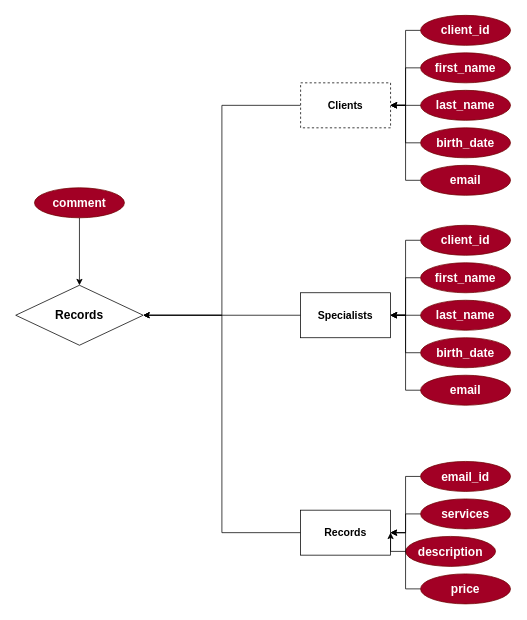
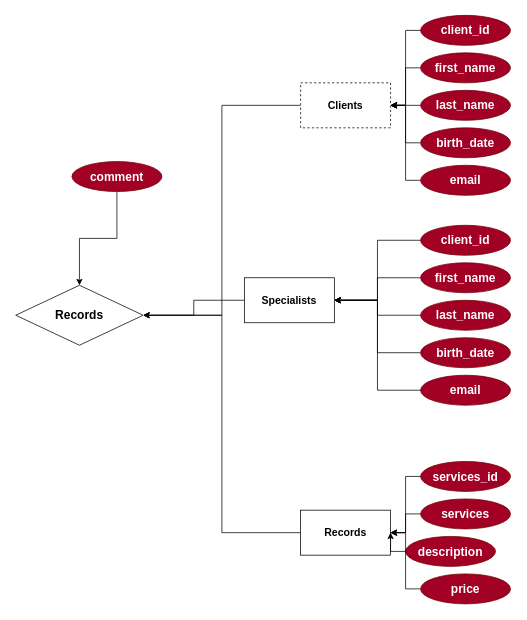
  <mxCell id="0" />
  <mxCell id="1" parent="0" />
  <mxCell id="2" style="edgeStyle=orthogonalEdgeStyle;rounded=0;orthogonalLoop=1;jettySize=auto;html=1;entryX=1;entryY=0.5;entryDx=0;entryDy=0;" edge="1" parent="1" source="3" target="36"><mxGeometry relative="1" as="geometry" /></mxCell>
- <mxCell id="3" value="&lt;span style=&quot;text-wrap-mode: nowrap;&quot;&gt;&lt;b&gt;Specialists&lt;/b&gt;&lt;/span&gt;" style="rounded=0;whiteSpace=wrap;html=1;fillColor=light-dark(#FFFFFF,#A9C4EB);fontColor=light-dark(#000000,#000000);fontSize=14;" vertex="1" parent="1"><mxGeometry x="400" y="390" width="120" height="60" as="geometry" /></mxCell>
+ <mxCell id="3" value="&lt;span style=&quot;text-wrap-mode: nowrap;&quot;&gt;&lt;b&gt;Specialists&lt;/b&gt;&lt;/span&gt;" style="rounded=0;whiteSpace=wrap;html=1;fillColor=light-dark(#FFFFFF,#A9C4EB);fontColor=light-dark(#000000,#000000);fontSize=14;" vertex="1" parent="1"><mxGeometry x="325" y="370" width="120" height="60" as="geometry" /></mxCell>
  <mxCell id="4" style="edgeStyle=orthogonalEdgeStyle;rounded=0;orthogonalLoop=1;jettySize=auto;html=1;entryX=1;entryY=0.5;entryDx=0;entryDy=0;" edge="1" parent="1" source="5" target="3"><mxGeometry relative="1" as="geometry" /></mxCell>
  <mxCell id="5" value="first_name" style="ellipse;whiteSpace=wrap;html=1;fillColor=light-dark(#A20025,#990000);fontColor=#ffffff;strokeColor=#6F0000;fontSize=16;fontStyle=1" vertex="1" parent="1"><mxGeometry x="560" y="350" width="120" height="40" as="geometry" /></mxCell>
  <mxCell id="6" style="edgeStyle=orthogonalEdgeStyle;rounded=0;orthogonalLoop=1;jettySize=auto;html=1;entryX=1;entryY=0.5;entryDx=0;entryDy=0;" edge="1" parent="1" source="7" target="3"><mxGeometry relative="1" as="geometry" /></mxCell>
  <mxCell id="7" value="&lt;div style=&quot;text-align: left;&quot;&gt;&lt;span style=&quot;background-color: transparent;&quot;&gt;last_name&lt;/span&gt;&lt;/div&gt;" style="ellipse;whiteSpace=wrap;html=1;fillColor=light-dark(#A20025,#990000);fontColor=#ffffff;strokeColor=#6F0000;fontSize=16;fontStyle=1" vertex="1" parent="1"><mxGeometry x="560" y="400" width="120" height="40" as="geometry" /></mxCell>
  <mxCell id="8" style="edgeStyle=orthogonalEdgeStyle;rounded=0;orthogonalLoop=1;jettySize=auto;html=1;exitX=0;exitY=0.5;exitDx=0;exitDy=0;entryX=1;entryY=0.5;entryDx=0;entryDy=0;" edge="1" parent="1" source="9" target="3"><mxGeometry relative="1" as="geometry" /></mxCell>
  <mxCell id="9" value="&lt;div style=&quot;text-align: left;&quot;&gt;&lt;span style=&quot;background-color: transparent;&quot;&gt;birth_date&lt;/span&gt;&lt;/div&gt;" style="ellipse;whiteSpace=wrap;html=1;fillColor=light-dark(#A20025,#990000);fontColor=#ffffff;strokeColor=#6F0000;fontSize=16;fontStyle=1" vertex="1" parent="1"><mxGeometry x="560" y="450" width="120" height="40" as="geometry" /></mxCell>
  <mxCell id="10" style="edgeStyle=orthogonalEdgeStyle;rounded=0;orthogonalLoop=1;jettySize=auto;html=1;entryX=1;entryY=0.5;entryDx=0;entryDy=0;" edge="1" parent="1" source="11" target="3"><mxGeometry relative="1" as="geometry" /></mxCell>
  <mxCell id="11" value="&lt;div style=&quot;text-align: left;&quot;&gt;&lt;span style=&quot;background-color: transparent;&quot;&gt;email&lt;/span&gt;&lt;/div&gt;" style="ellipse;whiteSpace=wrap;html=1;fillColor=light-dark(#A20025,#990000);fontColor=#ffffff;strokeColor=#6F0000;fontSize=16;fontStyle=1" vertex="1" parent="1"><mxGeometry x="560" y="500" width="120" height="40" as="geometry" /></mxCell>
  <mxCell id="12" style="edgeStyle=orthogonalEdgeStyle;rounded=0;orthogonalLoop=1;jettySize=auto;html=1;entryX=1;entryY=0.5;entryDx=0;entryDy=0;" edge="1" parent="1" source="13" target="3"><mxGeometry relative="1" as="geometry" /></mxCell>
  <mxCell id="13" value="&lt;span style=&quot;text-align: left;&quot;&gt;client_id&lt;/span&gt;" style="ellipse;whiteSpace=wrap;html=1;fillColor=light-dark(#A20025,#990000);fontColor=#ffffff;strokeColor=#6F0000;fontSize=16;fontStyle=1" vertex="1" parent="1"><mxGeometry x="560" y="300" width="120" height="40" as="geometry" /></mxCell>
  <mxCell id="14" style="edgeStyle=orthogonalEdgeStyle;rounded=0;orthogonalLoop=1;jettySize=auto;html=1;entryX=1;entryY=0.5;entryDx=0;entryDy=0;" edge="1" parent="1" source="15" target="36"><mxGeometry relative="1" as="geometry" /></mxCell>
  <mxCell id="15" value="&lt;span style=&quot;font-weight: 700; text-wrap-mode: nowrap;&quot;&gt;Clients&lt;/span&gt;" style="rounded=0;whiteSpace=wrap;html=1;fillColor=light-dark(#FFFFFF,#A9C4EB);fontColor=light-dark(#000000,#000000);fontSize=14;dashed=1;" vertex="1" parent="1"><mxGeometry x="400" y="110" width="120" height="60" as="geometry" /></mxCell>
  <mxCell id="16" style="edgeStyle=orthogonalEdgeStyle;rounded=0;orthogonalLoop=1;jettySize=auto;html=1;entryX=1;entryY=0.5;entryDx=0;entryDy=0;" edge="1" parent="1" source="17" target="15"><mxGeometry relative="1" as="geometry" /></mxCell>
  <mxCell id="17" value="first_name" style="ellipse;whiteSpace=wrap;html=1;fillColor=light-dark(#A20025,#990000);fontColor=#ffffff;strokeColor=#6F0000;fontSize=16;fontStyle=1" vertex="1" parent="1"><mxGeometry x="560" y="70" width="120" height="40" as="geometry" /></mxCell>
  <mxCell id="18" style="edgeStyle=orthogonalEdgeStyle;rounded=0;orthogonalLoop=1;jettySize=auto;html=1;entryX=1;entryY=0.5;entryDx=0;entryDy=0;" edge="1" parent="1" source="19" target="15"><mxGeometry relative="1" as="geometry" /></mxCell>
  <mxCell id="19" value="&lt;div style=&quot;text-align: left;&quot;&gt;&lt;span style=&quot;background-color: transparent;&quot;&gt;last_name&lt;/span&gt;&lt;/div&gt;" style="ellipse;whiteSpace=wrap;html=1;fillColor=light-dark(#A20025,#990000);fontColor=#ffffff;strokeColor=#6F0000;fontSize=16;fontStyle=1" vertex="1" parent="1"><mxGeometry x="560" y="120" width="120" height="40" as="geometry" /></mxCell>
  <mxCell id="20" style="edgeStyle=orthogonalEdgeStyle;rounded=0;orthogonalLoop=1;jettySize=auto;html=1;entryX=1;entryY=0.5;entryDx=0;entryDy=0;" edge="1" parent="1" source="21" target="15"><mxGeometry relative="1" as="geometry" /></mxCell>
  <mxCell id="21" value="&lt;div style=&quot;text-align: left;&quot;&gt;&lt;span style=&quot;background-color: transparent;&quot;&gt;birth_date&lt;/span&gt;&lt;/div&gt;" style="ellipse;whiteSpace=wrap;html=1;fillColor=light-dark(#A20025,#990000);fontColor=#ffffff;strokeColor=#6F0000;fontSize=16;fontStyle=1" vertex="1" parent="1"><mxGeometry x="560" y="170" width="120" height="40" as="geometry" /></mxCell>
  <mxCell id="22" style="edgeStyle=orthogonalEdgeStyle;rounded=0;orthogonalLoop=1;jettySize=auto;html=1;entryX=1;entryY=0.5;entryDx=0;entryDy=0;" edge="1" parent="1" source="23" target="15"><mxGeometry relative="1" as="geometry" /></mxCell>
  <mxCell id="23" value="&lt;div style=&quot;text-align: left;&quot;&gt;&lt;span style=&quot;background-color: transparent;&quot;&gt;email&lt;/span&gt;&lt;/div&gt;" style="ellipse;whiteSpace=wrap;html=1;fillColor=light-dark(#A20025,#990000);fontColor=#ffffff;strokeColor=#6F0000;fontSize=16;fontStyle=1" vertex="1" parent="1"><mxGeometry x="560" y="220" width="120" height="40" as="geometry" /></mxCell>
  <mxCell id="24" style="edgeStyle=orthogonalEdgeStyle;rounded=0;orthogonalLoop=1;jettySize=auto;html=1;entryX=1;entryY=0.5;entryDx=0;entryDy=0;" edge="1" parent="1" source="25" target="15"><mxGeometry relative="1" as="geometry" /></mxCell>
  <mxCell id="25" value="&lt;span style=&quot;text-align: left;&quot;&gt;client_id&lt;/span&gt;" style="ellipse;whiteSpace=wrap;html=1;fillColor=light-dark(#A20025,#990000);fontColor=#ffffff;strokeColor=#6F0000;fontSize=16;fontStyle=1" vertex="1" parent="1"><mxGeometry x="560" y="20" width="120" height="40" as="geometry" /></mxCell>
  <mxCell id="26" style="edgeStyle=orthogonalEdgeStyle;rounded=0;orthogonalLoop=1;jettySize=auto;html=1;entryX=1;entryY=0.5;entryDx=0;entryDy=0;" edge="1" parent="1" source="27" target="36"><mxGeometry relative="1" as="geometry" /></mxCell>
  <mxCell id="27" value="&lt;span style=&quot;text-wrap-mode: nowrap;&quot;&gt;&lt;b&gt;Records&lt;/b&gt;&lt;/span&gt;" style="rounded=0;whiteSpace=wrap;html=1;fillColor=light-dark(#FFFFFF,#A9C4EB);fontColor=light-dark(#000000,#000000);fontSize=14;" vertex="1" parent="1"><mxGeometry x="400" y="680" width="120" height="60" as="geometry" /></mxCell>
  <mxCell id="28" style="edgeStyle=orthogonalEdgeStyle;rounded=0;orthogonalLoop=1;jettySize=auto;html=1;entryX=1;entryY=0.5;entryDx=0;entryDy=0;" edge="1" parent="1" source="29" target="27"><mxGeometry relative="1" as="geometry" /></mxCell>
  <mxCell id="29" value="services" style="ellipse;whiteSpace=wrap;html=1;fillColor=light-dark(#A20025,#990000);fontColor=#ffffff;strokeColor=#6F0000;fontSize=16;fontStyle=1" vertex="1" parent="1"><mxGeometry x="560" y="665" width="120" height="40" as="geometry" /></mxCell>
  <mxCell id="30" style="edgeStyle=orthogonalEdgeStyle;rounded=0;orthogonalLoop=1;jettySize=auto;html=1;entryX=1;entryY=0.5;entryDx=0;entryDy=0;" edge="1" parent="1" source="31" target="27"><mxGeometry relative="1" as="geometry" /></mxCell>
  <mxCell id="31" value="&lt;div style=&quot;text-align: left;&quot;&gt;description&lt;/div&gt;" style="ellipse;whiteSpace=wrap;html=1;fillColor=light-dark(#A20025,#990000);fontColor=#ffffff;strokeColor=#6F0000;fontSize=16;fontStyle=1" vertex="1" parent="1"><mxGeometry x="540" y="715" width="120" height="40" as="geometry" /></mxCell>
  <mxCell id="32" style="edgeStyle=orthogonalEdgeStyle;rounded=0;orthogonalLoop=1;jettySize=auto;html=1;entryX=1;entryY=0.5;entryDx=0;entryDy=0;" edge="1" parent="1" source="33" target="27"><mxGeometry relative="1" as="geometry" /></mxCell>
  <mxCell id="33" value="&lt;div style=&quot;text-align: left;&quot;&gt;price&lt;/div&gt;" style="ellipse;whiteSpace=wrap;html=1;fillColor=light-dark(#A20025,#990000);fontColor=#ffffff;strokeColor=#6F0000;fontSize=16;fontStyle=1" vertex="1" parent="1"><mxGeometry x="560" y="765" width="120" height="40" as="geometry" /></mxCell>
  <mxCell id="34" style="edgeStyle=orthogonalEdgeStyle;rounded=0;orthogonalLoop=1;jettySize=auto;html=1;entryX=1;entryY=0.5;entryDx=0;entryDy=0;" edge="1" parent="1" source="35" target="27"><mxGeometry relative="1" as="geometry" /></mxCell>
- <mxCell id="35" value="&lt;div style=&quot;text-align: left;&quot;&gt;&lt;span style=&quot;background-color: transparent;&quot;&gt;email_id&lt;/span&gt;&lt;/div&gt;" style="ellipse;whiteSpace=wrap;html=1;fillColor=light-dark(#A20025,#990000);fontColor=#ffffff;strokeColor=#6F0000;fontSize=16;fontStyle=1" vertex="1" parent="1"><mxGeometry x="560" y="615" width="120" height="40" as="geometry" /></mxCell>
+ <mxCell id="35" value="&lt;div style=&quot;text-align: left;&quot;&gt;&lt;span style=&quot;background-color: transparent;&quot;&gt;services_id&lt;/span&gt;&lt;/div&gt;" style="ellipse;whiteSpace=wrap;html=1;fillColor=light-dark(#A20025,#990000);fontColor=#ffffff;strokeColor=#6F0000;fontSize=16;fontStyle=1" vertex="1" parent="1"><mxGeometry x="560" y="615" width="120" height="40" as="geometry" /></mxCell>
  <mxCell id="36" value="Records" style="rhombus;whiteSpace=wrap;html=1;strokeColor=light-dark(#000000,#990000);fillColor=light-dark(#FFFFFF,#FFFF99);fontColor=light-dark(#000000,#000000);fontSize=16;fontStyle=1" vertex="1" parent="1"><mxGeometry x="20" y="380" width="170" height="80" as="geometry" /></mxCell>
  <mxCell id="37" style="edgeStyle=orthogonalEdgeStyle;rounded=0;orthogonalLoop=1;jettySize=auto;html=1;entryX=0.5;entryY=0;entryDx=0;entryDy=0;" edge="1" parent="1" source="38" target="36"><mxGeometry relative="1" as="geometry" /></mxCell>
- <mxCell id="38" value="&lt;div style=&quot;text-align: left;&quot;&gt;&lt;span style=&quot;background-color: transparent;&quot;&gt;comment&lt;/span&gt;&lt;/div&gt;" style="ellipse;whiteSpace=wrap;html=1;fillColor=light-dark(#A20025,#990000);fontColor=#ffffff;strokeColor=#6F0000;fontSize=16;fontStyle=1" vertex="1" parent="1"><mxGeometry x="45" y="250" width="120" height="40" as="geometry" /></mxCell>
+ <mxCell id="38" value="&lt;div style=&quot;text-align: left;&quot;&gt;&lt;span style=&quot;background-color: transparent;&quot;&gt;comment&lt;/span&gt;&lt;/div&gt;" style="ellipse;whiteSpace=wrap;html=1;fillColor=light-dark(#A20025,#990000);fontColor=#ffffff;strokeColor=#6F0000;fontSize=16;fontStyle=1" vertex="1" parent="1"><mxGeometry x="95" y="215" width="120" height="40" as="geometry" /></mxCell>
